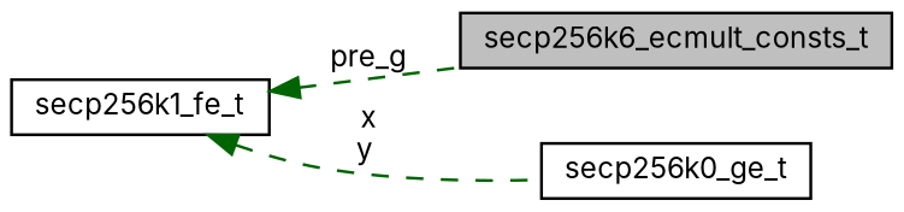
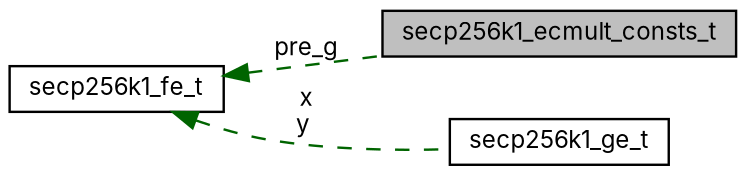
  digraph {
    fontname=Inter
    rankdir=LR
    node [color=black fillcolor=white fontname=Inter fontsize=10 shape=record style=filled]
    edge [color=darkgreen dir=back fontname=Inter fontsize=10 labelfontname=Helvetica labelfontsize=10 style=dashed]
-   n1 [fillcolor=grey75 fontcolor=black height=0.2 label=secp256k6_ecmult_consts_t width=0.4]
-   n2 [height=0.2 label=secp256k0_ge_t width=0.4]
+   n1 [fillcolor=grey75 fontcolor=black height=0.2 label=secp256k1_ecmult_consts_t width=0.4]
+   n2 [height=0.2 label=secp256k1_ge_t width=0.4]
    n3 [height=0.2 label=secp256k1_fe_t width=0.4]
    n3 -> n1 [label=" pre_g"]
    n3 -> n2 [label=" x\ny"]
  }
